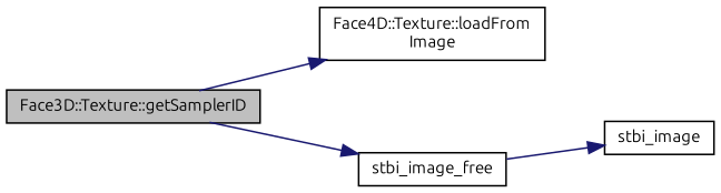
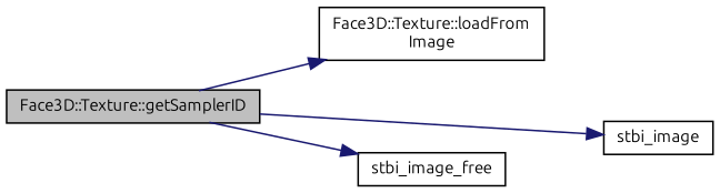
  digraph {
    fontname=Ubuntu
    rankdir=LR
    node [color=black fillcolor=white fontname=Ubuntu fontsize=10 shape=record style=filled]
    edge [color=midnightblue fontname=Ubuntu fontsize=10 labelfontname=Helvetica labelfontsize=10 style=solid]
    n1 [fillcolor=grey75 fontcolor=black height=0.2 label="Face3D::Texture::getSamplerID" width=0.4]
-   n2 [height=0.2 label="Face4D::Texture::loadFrom\lImage" width=0.4]
+   n2 [height=0.2 label="Face3D::Texture::loadFrom\lImage" width=0.4]
    n3 [height=0.2 label=stbi_image width=0.4]
    n4 [height=0.2 label=stbi_image_free width=0.4]
    n1 -> n2
-   n4 -> n3
+   n1 -> n3
    n1 -> n4
  }
